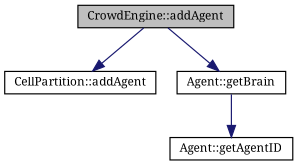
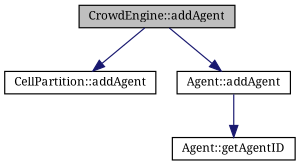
  digraph {
    fontname="Noto Serif"
    rankdir=TB
    node [color=black fillcolor=white fontname="Noto Serif" fontsize=10 shape=record style=filled]
    edge [color=midnightblue fontname="Noto Serif" fontsize=10 labelfontname=FreeSans labelfontsize=10 style=solid]
    n1 [fillcolor=grey75 fontcolor=black height=0.2 label="CrowdEngine::addAgent" width=0.4]
    n2 [height=0.2 label="CellPartition::addAgent" width=0.4]
-   n3 [height=0.2 label="Agent::getBrain" width=0.4]
+   n3 [height=0.2 label="Agent::addAgent" width=0.4]
    n4 [height=0.2 label="Agent::getAgentID" width=0.4]
    n1 -> n2
    n1 -> n3
    n3 -> n4
  }
